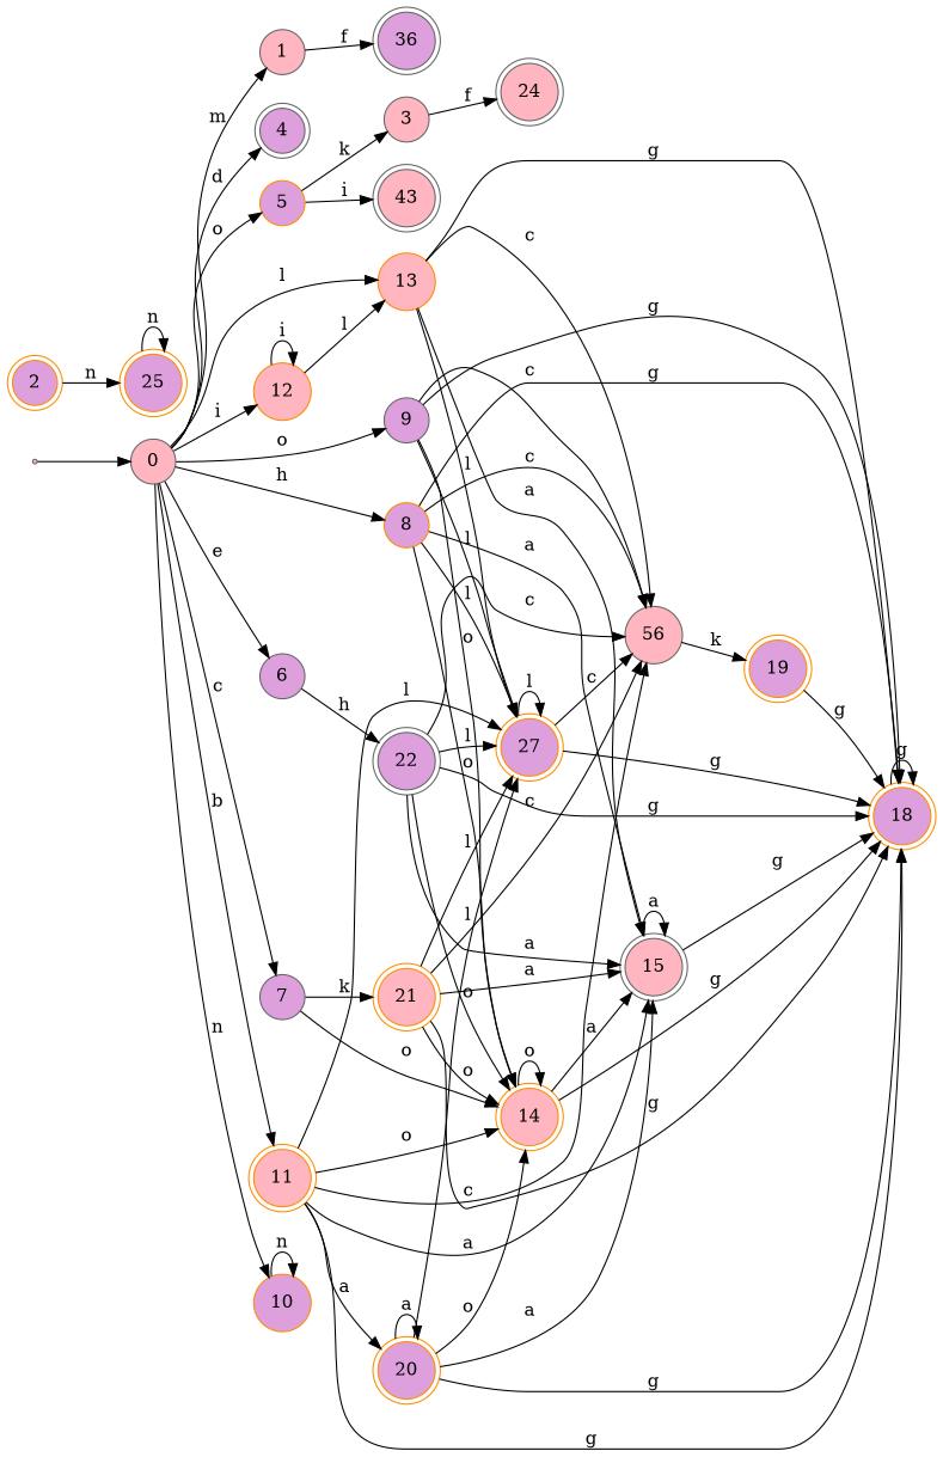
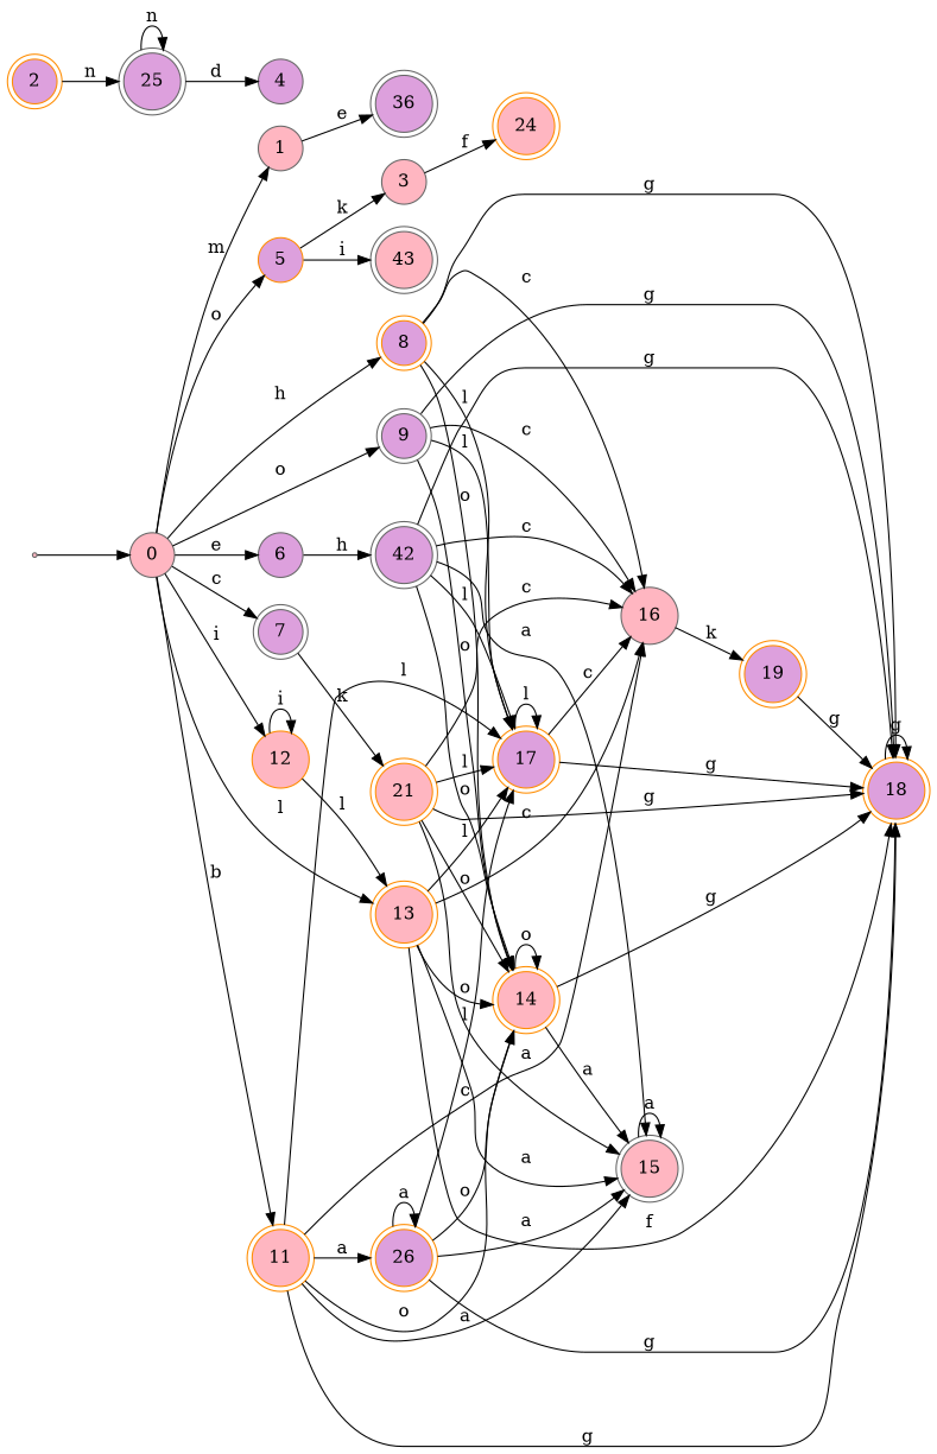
  digraph {
    rankdir=LR
    node [color=gray40 fillcolor=plum shape=doublecircle style=filled]
    dummy0 [fillcolor=lightpink shape=point]
    0 [fillcolor=lightpink shape=circle]
    1 [fillcolor=lightpink shape=circle]
-   4
+   4 [shape=circle]
    5 [color=darkorange shape=circle]
    6 [shape=circle]
-   7 [shape=circle]
-   8 [color=darkorange shape=circle]
-   9 [shape=circle]
-   10 [color=darkorange shape=circle]
+   7
+   8 [color=darkorange]
+   9
    11 [color=darkorange fillcolor=lightpink]
    12 [color=darkorange fillcolor=lightpink shape=circle]
-   13 [color=darkorange fillcolor=lightpink shape=circle]
+   13 [color=darkorange fillcolor=lightpink]
    n14 [label=36]
    2 [color=darkorange]
-   25 [color=darkorange]
+   25
    3 [fillcolor=lightpink shape=circle]
-   24 [fillcolor=lightpink]
+   24 [color=darkorange fillcolor=lightpink]
    n19 [fillcolor=lightpink label=43]
-   22
+   22 [label=42]
    21 [color=darkorange fillcolor=lightpink]
    14 [color=darkorange fillcolor=lightpink]
    15 [fillcolor=lightpink]
-   16 [fillcolor=lightpink shape=circle label=56]
-   17 [color=darkorange label=27]
+   16 [fillcolor=lightpink shape=circle]
+   17 [color=darkorange]
    18 [color=darkorange]
-   20 [color=darkorange]
+   20 [color=darkorange label=26]
    19 [color=darkorange]
    dummy0 -> 0
    0 -> 1 [label=m]
-   0 -> 4 [label=d]
+   25 -> 4 [label=d]
    0 -> 5 [label=o]
    0 -> 6 [label=e]
    0 -> 7 [label=c]
    0 -> 8 [label=h]
    0 -> 9 [label=o]
-   0 -> 10 [label=n]
    0 -> 11 [label=b]
    0 -> 12 [label=i]
    0 -> 13 [label=l]
-   1 -> n14 [label=f]
+   1 -> n14 [label=e]
    5 -> 3 [label=k]
    5 -> n19 [label=i]
    6 -> 22 [label=h]
    7 -> 21 [label=k]
    8 -> 14 [label=o]
-   8 -> 15 [label=a]
    8 -> 16 [label=c]
    8 -> 17 [label=l]
    8 -> 18 [label=g]
    9 -> 14 [label=o]
    9 -> 16 [label=c]
    9 -> 17 [label=l]
    9 -> 18 [label=g]
-   10 -> 10 [label=n]
    11 -> 14 [label=o]
    11 -> 15 [label=a]
    11 -> 16 [label=c]
    11 -> 17 [label=l]
    11 -> 18 [label=g]
    11 -> 20 [label=a]
    12 -> 12 [label=i]
    12 -> 13 [label=l]
-   7 -> 14 [label=o]
+   13 -> 14 [label=o]
    13 -> 15 [label=a]
    13 -> 16 [label=c]
    13 -> 17 [label=l]
-   13 -> 18 [label=g]
+   13 -> 18 [label=f]
    2 -> 25 [label=n]
    25 -> 25 [label=n]
    3 -> 24 [label=f]
    22 -> 14 [label=o]
    22 -> 15 [label=a]
    22 -> 16 [label=c]
    22 -> 17 [label=l]
    22 -> 18 [label=g]
    21 -> 14 [label=o]
    21 -> 15 [label=a]
    21 -> 16 [label=c]
    21 -> 17 [label=l]
    21 -> 18 [label=g]
    14 -> 14 [label=o]
    14 -> 15 [label=a]
    14 -> 18 [label=g]
    15 -> 15 [label=a]
-   15 -> 18 [label=g]
    16 -> 19 [label=k]
    17 -> 16 [label=c]
    17 -> 17 [label=l]
    17 -> 18 [label=g]
    18 -> 18 [label=g]
    20 -> 14 [label=o]
    20 -> 15 [label=a]
    20 -> 17 [label=l]
    20 -> 18 [label=g]
    20 -> 20 [label=a]
    19 -> 18 [label=g]
  }
